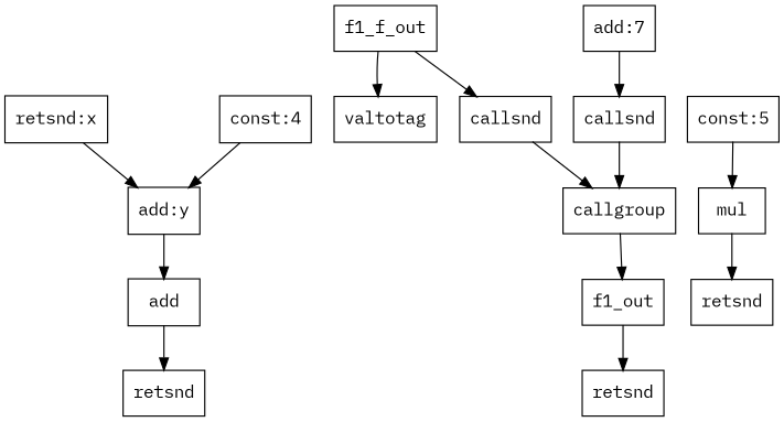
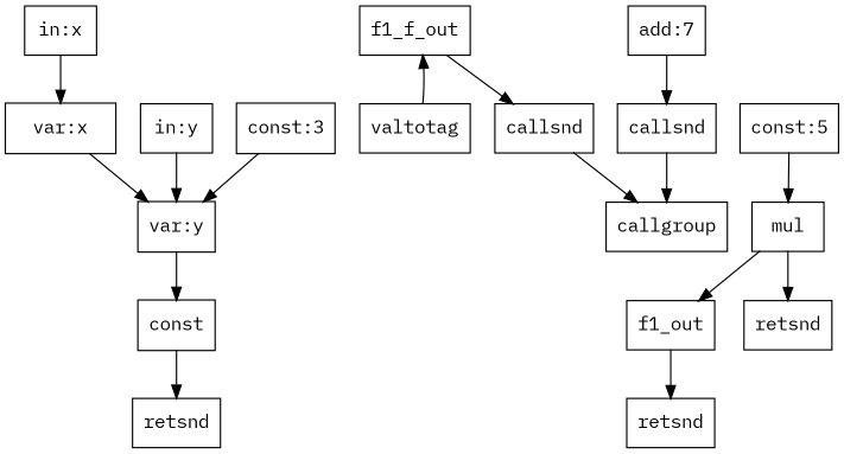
  digraph {
    fontname="IBM Plex Mono"
    node [fontname="IBM Plex Mono" shape=record]
    edge [fontname="IBM Plex Mono"]
-   n2 [label="retsnd:x"]
-   n3 [label="add:y"]
+   n1 [label="in:x"]
+   n2 [label="var:x"]
+   n3 [label="var:y"]
    n4 [label=mul]
    n5 [label=retsnd]
    n6 [label="const:5"]
-   n8 [label=add]
+   n7 [label="in:y"]
+   n8 [label=const]
    n9 [label=retsnd]
-   n10 [label="const:4"]
+   n10 [label="const:3"]
    n11 [label=valtotag]
    f1_f_out
    n13 [label=callsnd]
    n14 [label=callgroup]
    n15 [label="add:7"]
    n16 [label=callsnd]
    f1_out
    n18 [label=retsnd]
+   n1 -> n2
    n2 -> n3
    n3 -> n8
    n4 -> n5
    n6 -> n4
+   n7 -> n3
    n8 -> n9
    n10 -> n3
-   f1_f_out -> n11
+   n11 -> f1_f_out
    f1_f_out -> n13
    n13 -> n14
-   n14 -> f1_out
+   n4 -> f1_out
    n15 -> n16
    n16 -> n14
    f1_out -> n18
  }
